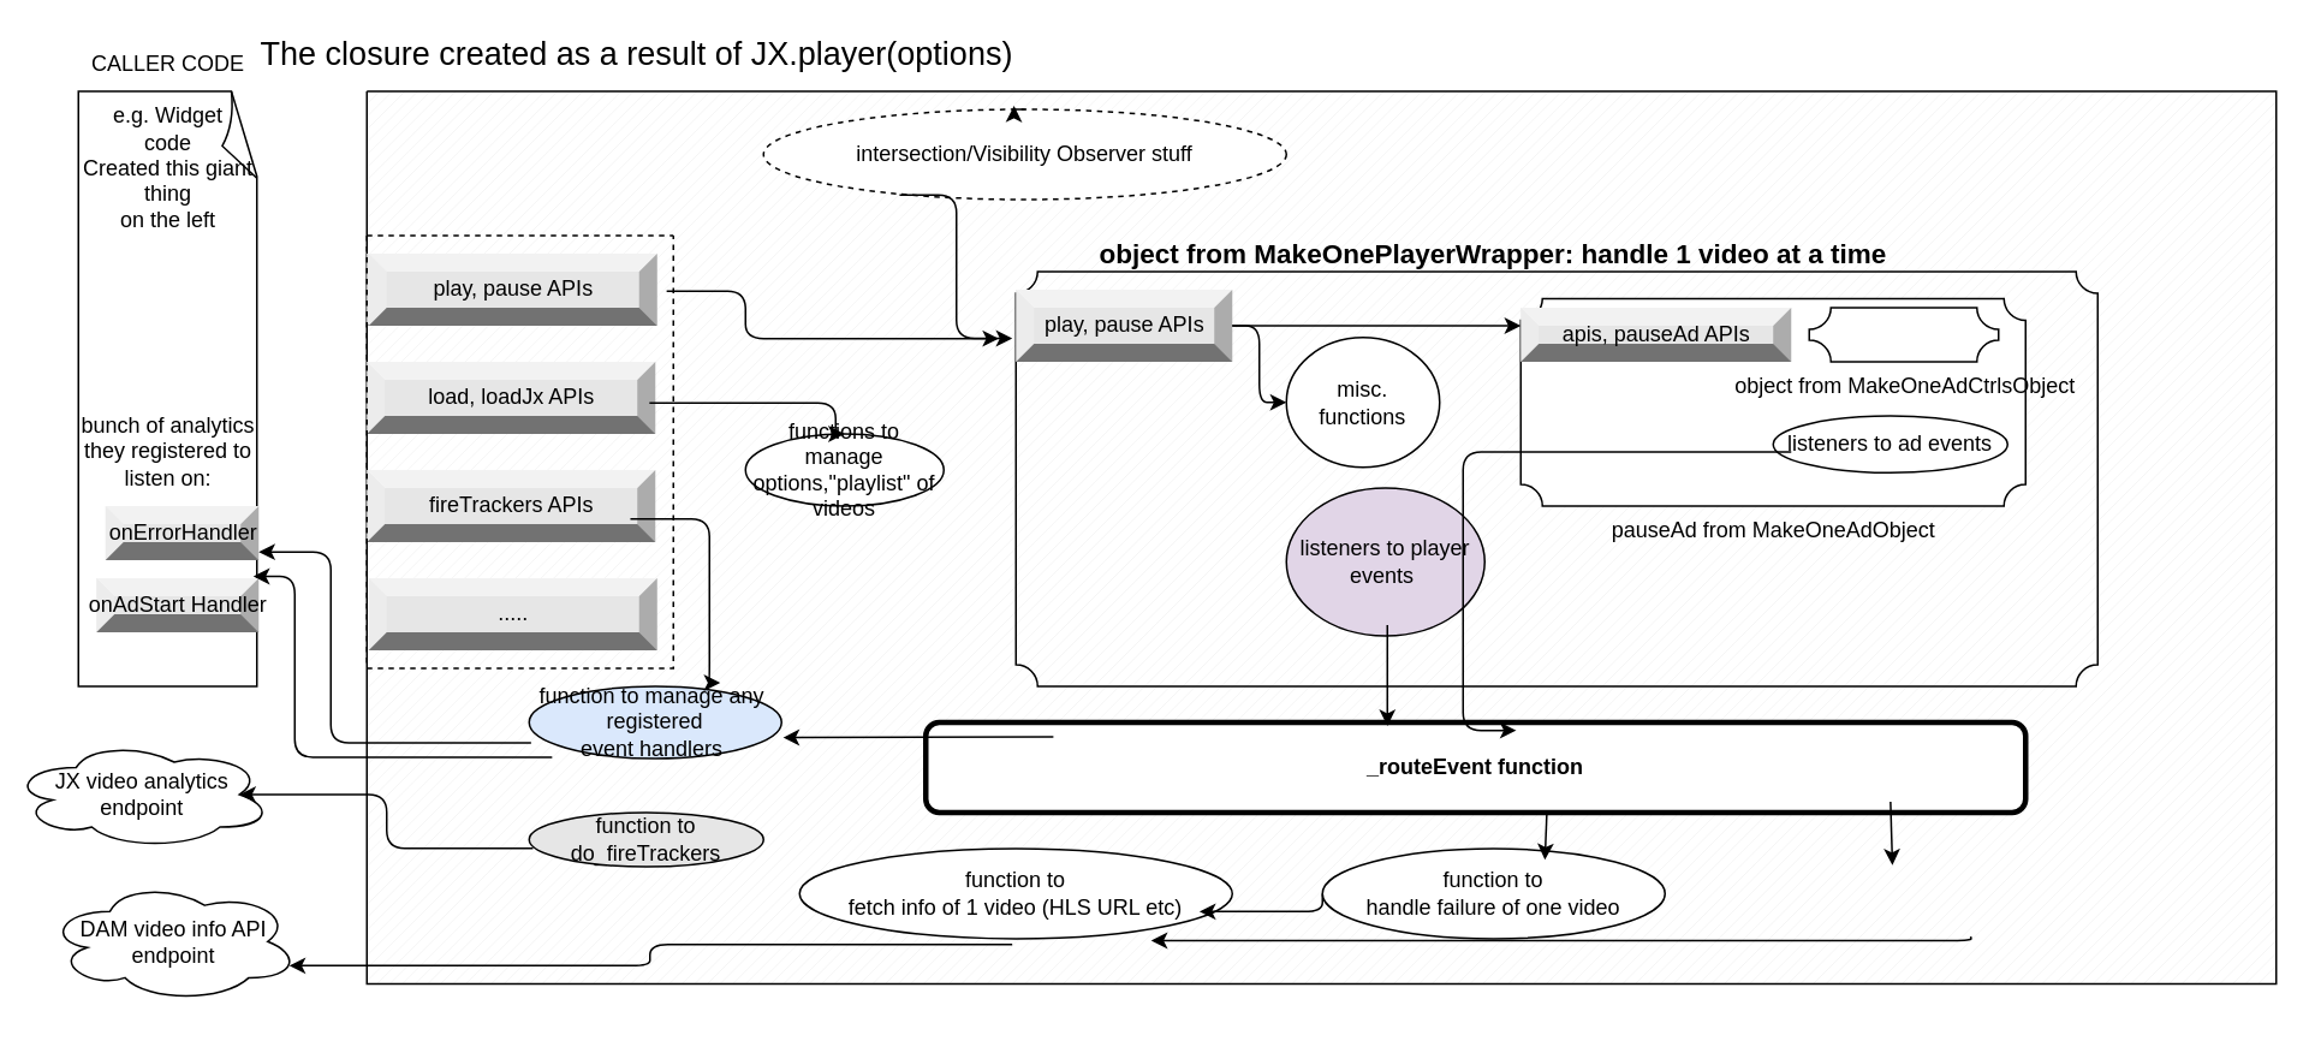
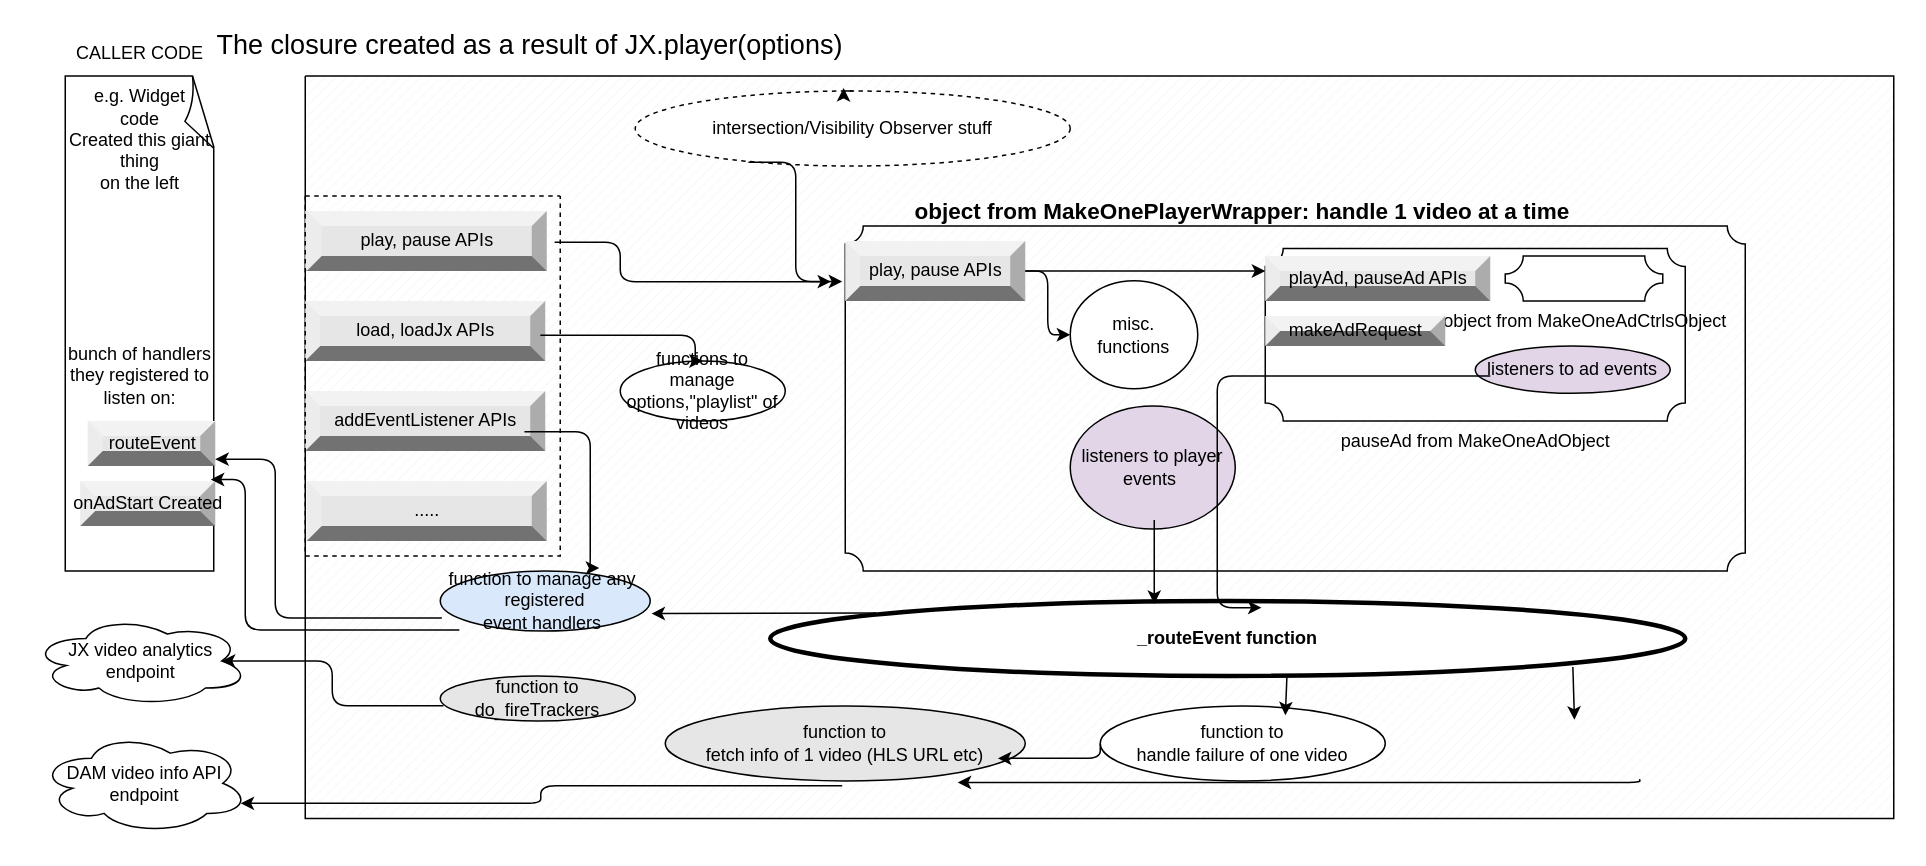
  <mxCell id="0" />
  <mxCell id="1" parent="0" />
  <mxCell id="2" value="" style="verticalLabelPosition=bottom;verticalAlign=top;html=1;shape=mxgraph.basic.patternFillRect;fillStyle=diag;step=5;fillStrokeWidth=0.2;fillStrokeColor=#dddddd;" parent="1" vertex="1"><mxGeometry x="203" y="50" width="1059" height="495" as="geometry" /></mxCell>
  <mxCell id="3" value="&lt;font style=&quot;font-size: 18px&quot;&gt;The closure created as a result of JX.player(options)&lt;/font&gt;" style="text;html=1;strokeColor=none;fillColor=none;align=center;verticalAlign=middle;whiteSpace=wrap;rounded=0;" parent="1" vertex="1"><mxGeometry x="113" y="20" width="480" height="20" as="geometry" /></mxCell>
  <mxCell id="4" value="load, loadJx apis" style="labelPosition=center;verticalLabelPosition=middle;align=center;html=1;shape=mxgraph.basic.shaded_button;dx=10;fillColor=#E6E6E6;strokeColor=none;" parent="1" vertex="1"><mxGeometry x="203" y="140" width="160" height="40" as="geometry" /></mxCell>
  <mxCell id="5" value="play, pause APIs" style="labelPosition=center;verticalLabelPosition=middle;align=center;html=1;shape=mxgraph.basic.shaded_button;dx=10;fillColor=#E6E6E6;strokeColor=none;" parent="1" vertex="1"><mxGeometry x="204" y="140" width="160" height="40" as="geometry" /></mxCell>
  <mxCell id="6" value="load, loadJx APIs" style="labelPosition=center;verticalLabelPosition=middle;align=center;html=1;shape=mxgraph.basic.shaded_button;dx=10;fillColor=#E6E6E6;strokeColor=none;" parent="1" vertex="1"><mxGeometry x="203" y="200" width="160" height="40" as="geometry" /></mxCell>
- <mxCell id="7" value="fireTrackers APIs" style="labelPosition=center;verticalLabelPosition=middle;align=center;html=1;shape=mxgraph.basic.shaded_button;dx=10;fillColor=#E6E6E6;strokeColor=none;" parent="1" vertex="1"><mxGeometry x="203" y="260" width="160" height="40" as="geometry" /></mxCell>
+ <mxCell id="7" value="addEventListener APIs" style="labelPosition=center;verticalLabelPosition=middle;align=center;html=1;shape=mxgraph.basic.shaded_button;dx=10;fillColor=#E6E6E6;strokeColor=none;" parent="1" vertex="1"><mxGeometry x="203" y="260" width="160" height="40" as="geometry" /></mxCell>
  <mxCell id="8" value="....." style="labelPosition=center;verticalLabelPosition=middle;align=center;html=1;shape=mxgraph.basic.shaded_button;dx=10;fillColor=#E6E6E6;strokeColor=none;" parent="1" vertex="1"><mxGeometry x="204" y="320" width="160" height="40" as="geometry" /></mxCell>
  <mxCell id="9" value="CALLER CODE&lt;br&gt;&lt;br&gt;e.g. Widget&lt;br&gt;code&lt;br&gt;Created this giant thing&lt;br&gt;on the left&lt;br&gt;&lt;br&gt;&lt;br&gt;&lt;br&gt;&lt;br&gt;&lt;br&gt;&lt;br&gt;&lt;br&gt;&lt;br&gt;&lt;br&gt;&lt;br&gt;&lt;br&gt;&lt;br&gt;&lt;br&gt;&lt;br&gt;&lt;br&gt;&lt;br&gt;&lt;br&gt;&lt;br&gt;&lt;br&gt;" style="whiteSpace=wrap;html=1;shape=mxgraph.basic.document;fillColor=none;" parent="1" vertex="1"><mxGeometry x="43" y="50" width="100" height="330" as="geometry" /></mxCell>
  <mxCell id="10" value="" style="verticalLabelPosition=bottom;verticalAlign=top;html=1;shape=mxgraph.basic.plaque;dx=6;fillColor=none;" parent="1" vertex="1"><mxGeometry x="563" y="150" width="600" height="230" as="geometry" /></mxCell>
  <mxCell id="11" value="play, pause APIs" style="labelPosition=center;verticalLabelPosition=middle;align=center;html=1;shape=mxgraph.basic.shaded_button;dx=10;fillColor=#E6E6E6;strokeColor=none;" vertex="1" parent="1"><mxGeometry x="563" y="160" width="120" height="40" as="geometry" /></mxCell>
  <mxCell id="12" value="intersection/Visibility Observer stuff" style="ellipse;whiteSpace=wrap;html=1;align=center;newEdgeStyle={&quot;edgeStyle&quot;:&quot;entityRelationEdgeStyle&quot;,&quot;startArrow&quot;:&quot;none&quot;,&quot;endArrow&quot;:&quot;none&quot;,&quot;segment&quot;:10,&quot;curved&quot;:1};treeFolding=1;treeMoving=1;dashed=1;" vertex="1" parent="1"><mxGeometry x="423" y="60" width="290" height="50" as="geometry" /></mxCell>
- <mxCell id="13" value="&lt;b&gt;_routeEvent function&lt;/b&gt;" style="whiteSpace=wrap;html=1;align=center;newEdgeStyle={&quot;edgeStyle&quot;:&quot;entityRelationEdgeStyle&quot;,&quot;startArrow&quot;:&quot;none&quot;,&quot;endArrow&quot;:&quot;none&quot;,&quot;segment&quot;:10,&quot;curved&quot;:1};treeFolding=1;treeMoving=1;strokeWidth=3;rounded=1;" vertex="1" parent="1"><mxGeometry x="513" y="400" width="610" height="50" as="geometry" /></mxCell>
+ <mxCell id="13" value="&lt;b&gt;_routeEvent function&lt;/b&gt;" style="ellipse;whiteSpace=wrap;html=1;align=center;newEdgeStyle={&quot;edgeStyle&quot;:&quot;entityRelationEdgeStyle&quot;,&quot;startArrow&quot;:&quot;none&quot;,&quot;endArrow&quot;:&quot;none&quot;,&quot;segment&quot;:10,&quot;curved&quot;:1};treeFolding=1;treeMoving=1;strokeWidth=3;" vertex="1" parent="1"><mxGeometry x="513" y="400" width="610" height="50" as="geometry" /></mxCell>
  <mxCell id="14" style="edgeStyle=orthogonalEdgeStyle;rounded=0;orthogonalLoop=1;jettySize=auto;html=1;exitX=0.5;exitY=0;exitDx=0;exitDy=0;entryX=0.479;entryY=-0.04;entryDx=0;entryDy=0;entryPerimeter=0;" edge="1" parent="1" source="12" target="12"><mxGeometry relative="1" as="geometry" /></mxCell>
  <mxCell id="15" value="listeners to player events&amp;nbsp;" style="ellipse;whiteSpace=wrap;html=1;align=center;newEdgeStyle={&quot;edgeStyle&quot;:&quot;entityRelationEdgeStyle&quot;,&quot;startArrow&quot;:&quot;none&quot;,&quot;endArrow&quot;:&quot;none&quot;,&quot;segment&quot;:10,&quot;curved&quot;:1};treeFolding=1;treeMoving=1;fillColor=#e1d5e7;" vertex="1" parent="1"><mxGeometry x="713" y="270" width="110" height="82" as="geometry" /></mxCell>
  <mxCell id="16" value="pauseAd from MakeOneAdObject" style="verticalLabelPosition=bottom;verticalAlign=top;html=1;shape=mxgraph.basic.plaque;dx=6;" vertex="1" parent="1"><mxGeometry x="843" y="165" width="280" height="115" as="geometry" /></mxCell>
  <mxCell id="17" value="object from MakeOneAdCtrlsObject" style="verticalLabelPosition=bottom;verticalAlign=top;html=1;shape=mxgraph.basic.plaque;dx=6;" vertex="1" parent="1"><mxGeometry x="1003" y="170" width="105" height="30" as="geometry" /></mxCell>
  <mxCell id="18" value="" style="swimlane;startSize=0;dashed=1;" vertex="1" parent="1"><mxGeometry x="203" y="130" width="170" height="240" as="geometry" /></mxCell>
  <mxCell id="19" value="" style="edgeStyle=elbowEdgeStyle;elbow=horizontal;endArrow=classic;html=1;exitX=0.279;exitY=0.116;exitDx=0;exitDy=0;exitPerimeter=0;entryX=-0.017;entryY=0.675;entryDx=0;entryDy=0;entryPerimeter=0;" edge="1" parent="1" source="2" target="11"><mxGeometry width="50" height="50" relative="1" as="geometry"><mxPoint x="623" y="300" as="sourcePoint" /><mxPoint x="673" y="250" as="targetPoint" /></mxGeometry></mxCell>
- <mxCell id="20" value="apis, pauseAd APIs" style="labelPosition=center;verticalLabelPosition=middle;align=center;html=1;shape=mxgraph.basic.shaded_button;dx=10;fillColor=#E6E6E6;strokeColor=none;dashed=1;" vertex="1" parent="1"><mxGeometry x="843" y="170" width="150" height="30" as="geometry" /></mxCell>
+ <mxCell id="20" value="playAd, pauseAd APIs" style="labelPosition=center;verticalLabelPosition=middle;align=center;html=1;shape=mxgraph.basic.shaded_button;dx=10;fillColor=#E6E6E6;strokeColor=none;dashed=1;" vertex="1" parent="1"><mxGeometry x="843" y="170" width="150" height="30" as="geometry" /></mxCell>
+ <mxCell id="21" value="makeAdRequest" style="labelPosition=center;verticalLabelPosition=middle;align=center;html=1;shape=mxgraph.basic.shaded_button;dx=10;fillColor=#E6E6E6;strokeColor=none;dashed=1;" vertex="1" parent="1"><mxGeometry x="843" y="210" width="120" height="20" as="geometry" /></mxCell>
  <mxCell id="22" value="misc.&lt;br&gt;functions" style="ellipse;whiteSpace=wrap;html=1;align=center;newEdgeStyle={&quot;edgeStyle&quot;:&quot;entityRelationEdgeStyle&quot;,&quot;startArrow&quot;:&quot;none&quot;,&quot;endArrow&quot;:&quot;none&quot;,&quot;segment&quot;:10,&quot;curved&quot;:1};treeFolding=1;treeMoving=1;" vertex="1" parent="1"><mxGeometry x="713" y="186.5" width="85" height="72" as="geometry" /></mxCell>
  <mxCell id="23" value="" style="edgeStyle=elbowEdgeStyle;elbow=horizontal;endArrow=classic;html=1;" edge="1" parent="1" source="11" target="22"><mxGeometry width="50" height="50" relative="1" as="geometry"><mxPoint x="643" y="320" as="sourcePoint" /><mxPoint x="693" y="270" as="targetPoint" /></mxGeometry></mxCell>
  <mxCell id="24" value="" style="edgeStyle=elbowEdgeStyle;elbow=horizontal;endArrow=classic;html=1;" edge="1" parent="1" target="20"><mxGeometry width="50" height="50" relative="1" as="geometry"><mxPoint x="683" y="180" as="sourcePoint" /><mxPoint x="693" y="270" as="targetPoint" /><Array as="points"><mxPoint x="773" y="180" /></Array></mxGeometry></mxCell>
  <mxCell id="25" value="&lt;b&gt;&lt;font style=&quot;font-size: 15px&quot;&gt;object from MakeOnePlayerWrapper: handle 1 video at a time&lt;/font&gt;&lt;/b&gt;" style="text;html=1;strokeColor=none;fillColor=none;align=center;verticalAlign=middle;whiteSpace=wrap;rounded=0;dashed=1;" vertex="1" parent="1"><mxGeometry x="533" y="130" width="590" height="20" as="geometry" /></mxCell>
- <mxCell id="26" value="function to &lt;br&gt;fetch info of 1 video (HLS URL etc)" style="ellipse;whiteSpace=wrap;html=1;" vertex="1" parent="1"><mxGeometry x="443" y="470" width="240" height="50" as="geometry" /></mxCell>
+ <mxCell id="26" value="function to &lt;br&gt;fetch info of 1 video (HLS URL etc)" style="ellipse;whiteSpace=wrap;html=1;fillColor=#e6e6e6;" vertex="1" parent="1"><mxGeometry x="443" y="470" width="240" height="50" as="geometry" /></mxCell>
  <mxCell id="27" value="function to&lt;br&gt;handle failure of one video" style="ellipse;whiteSpace=wrap;html=1;" vertex="1" parent="1"><mxGeometry x="733" y="470" width="190" height="50" as="geometry" /></mxCell>
  <mxCell id="28" value="DAM video info API&lt;br&gt;endpoint" style="ellipse;shape=cloud;whiteSpace=wrap;html=1;" vertex="1" parent="1"><mxGeometry x="25.5" y="488" width="140" height="67" as="geometry" /></mxCell>
  <mxCell id="29" value="" style="edgeStyle=elbowEdgeStyle;elbow=horizontal;endArrow=classic;html=1;entryX=0.96;entryY=0.7;entryDx=0;entryDy=0;entryPerimeter=0;exitX=0.338;exitY=0.956;exitDx=0;exitDy=0;exitPerimeter=0;" edge="1" parent="1" source="2" target="28"><mxGeometry width="50" height="50" relative="1" as="geometry"><mxPoint x="523" y="490" as="sourcePoint" /><mxPoint x="573" y="440" as="targetPoint" /></mxGeometry></mxCell>
- <mxCell id="30" value="JX video analytics&lt;br&gt;endpoint" style="ellipse;shape=cloud;whiteSpace=wrap;html=1;" vertex="1" parent="1"><mxGeometry x="5.5" y="410" width="145" height="60" as="geometry" /></mxCell>
+ <mxCell id="30" value="JX video analytics&lt;br&gt;endpoint" style="ellipse;shape=cloud;whiteSpace=wrap;html=1;" vertex="1" parent="1"><mxGeometry x="20.5" y="410" width="145" height="60" as="geometry" /></mxCell>
  <mxCell id="31" value="function to do_fireTrackers" style="ellipse;whiteSpace=wrap;html=1;fillColor=#e6e6e6;" vertex="1" parent="1"><mxGeometry x="293" y="450" width="130" height="30" as="geometry" /></mxCell>
  <mxCell id="32" value="" style="edgeStyle=elbowEdgeStyle;elbow=horizontal;endArrow=classic;html=1;entryX=0.875;entryY=0.5;entryDx=0;entryDy=0;entryPerimeter=0;exitX=0.087;exitY=0.848;exitDx=0;exitDy=0;exitPerimeter=0;" edge="1" parent="1" source="2" target="30"><mxGeometry width="50" height="50" relative="1" as="geometry"><mxPoint x="523" y="480" as="sourcePoint" /><mxPoint x="573" y="430" as="targetPoint" /></mxGeometry></mxCell>
- <mxCell id="33" value="listeners to ad events" style="ellipse;whiteSpace=wrap;html=1;strokeWidth=1;" vertex="1" parent="1"><mxGeometry x="983" y="230" width="130" height="31.5" as="geometry" /></mxCell>
+ <mxCell id="33" value="listeners to ad events" style="ellipse;whiteSpace=wrap;html=1;strokeWidth=1;fillColor=#e1d5e7;" vertex="1" parent="1"><mxGeometry x="983" y="230" width="130" height="31.5" as="geometry" /></mxCell>
  <mxCell id="34" value="" style="edgeStyle=elbowEdgeStyle;elbow=horizontal;endArrow=classic;html=1;entryX=0.602;entryY=0.716;entryDx=0;entryDy=0;entryPerimeter=0;" edge="1" parent="1" target="2"><mxGeometry width="50" height="50" relative="1" as="geometry"><mxPoint x="993" y="250" as="sourcePoint" /><mxPoint x="513" y="380" as="targetPoint" /><Array as="points"><mxPoint x="811" y="320" /><mxPoint x="783" y="360" /><mxPoint x="793" y="280" /></Array></mxGeometry></mxCell>
  <mxCell id="35" value="function to manage any&amp;nbsp;&lt;br&gt;registered&lt;br&gt;event handlers&amp;nbsp;" style="ellipse;whiteSpace=wrap;html=1;strokeWidth=1;fillColor=#dae8fc;" vertex="1" parent="1"><mxGeometry x="293" y="380" width="140" height="40" as="geometry" /></mxCell>
  <mxCell id="36" value="" style="edgeStyle=elbowEdgeStyle;elbow=horizontal;endArrow=classic;html=1;entryX=0.218;entryY=0.724;entryDx=0;entryDy=0;entryPerimeter=0;exitX=0.116;exitY=0.16;exitDx=0;exitDy=0;exitPerimeter=0;" edge="1" parent="1" source="13" target="2"><mxGeometry width="50" height="50" relative="1" as="geometry"><mxPoint x="463" y="380" as="sourcePoint" /><mxPoint x="513" y="330" as="targetPoint" /><Array as="points"><mxPoint x="583" y="400" /></Array></mxGeometry></mxCell>
- <mxCell id="37" value="onErrorHandler" style="labelPosition=center;verticalLabelPosition=middle;align=center;html=1;shape=mxgraph.basic.shaded_button;dx=10;fillColor=#E6E6E6;strokeColor=none;" vertex="1" parent="1"><mxGeometry x="58" y="280" width="85" height="30" as="geometry" /></mxCell>
- <mxCell id="38" value="onAdStart Handler" style="labelPosition=center;verticalLabelPosition=middle;align=center;html=1;shape=mxgraph.basic.shaded_button;dx=10;fillColor=#E6E6E6;strokeColor=none;" vertex="1" parent="1"><mxGeometry x="53" y="320" width="90" height="30" as="geometry" /></mxCell>
- <mxCell id="39" value="bunch of analytics they registered to&lt;br&gt;listen on:" style="text;html=1;strokeColor=none;fillColor=none;align=center;verticalAlign=middle;whiteSpace=wrap;rounded=0;" vertex="1" parent="1"><mxGeometry x="43" y="214.25" width="100" height="71.5" as="geometry" /></mxCell>
+ <mxCell id="37" value="routeEvent" style="labelPosition=center;verticalLabelPosition=middle;align=center;html=1;shape=mxgraph.basic.shaded_button;dx=10;fillColor=#E6E6E6;strokeColor=none;" vertex="1" parent="1"><mxGeometry x="58" y="280" width="85" height="30" as="geometry" /></mxCell>
+ <mxCell id="38" value="onAdStart Created" style="labelPosition=center;verticalLabelPosition=middle;align=center;html=1;shape=mxgraph.basic.shaded_button;dx=10;fillColor=#E6E6E6;strokeColor=none;" vertex="1" parent="1"><mxGeometry x="53" y="320" width="90" height="30" as="geometry" /></mxCell>
+ <mxCell id="39" value="bunch of handlers they registered to&lt;br&gt;listen on:" style="text;html=1;strokeColor=none;fillColor=none;align=center;verticalAlign=middle;whiteSpace=wrap;rounded=0;" vertex="1" parent="1"><mxGeometry x="43" y="214.25" width="100" height="71.5" as="geometry" /></mxCell>
  <mxCell id="40" value="" style="edgeStyle=elbowEdgeStyle;elbow=horizontal;endArrow=classic;html=1;entryX=1;entryY=0.774;entryDx=0;entryDy=0;entryPerimeter=0;exitX=0.086;exitY=0.73;exitDx=0;exitDy=0;exitPerimeter=0;" edge="1" parent="1" source="2" target="9"><mxGeometry width="50" height="50" relative="1" as="geometry"><mxPoint x="463" y="390" as="sourcePoint" /><mxPoint x="513" y="340" as="targetPoint" /><Array as="points"><mxPoint x="183" y="405" /></Array></mxGeometry></mxCell>
  <mxCell id="41" value="" style="edgeStyle=elbowEdgeStyle;elbow=horizontal;endArrow=classic;html=1;entryX=0.967;entryY=-0.033;entryDx=0;entryDy=0;entryPerimeter=0;exitX=0.097;exitY=0.746;exitDx=0;exitDy=0;exitPerimeter=0;" edge="1" parent="1" source="2" target="38"><mxGeometry width="50" height="50" relative="1" as="geometry"><mxPoint x="463" y="390" as="sourcePoint" /><mxPoint x="513" y="340" as="targetPoint" /><Array as="points"><mxPoint x="163" y="390" /></Array></mxGeometry></mxCell>
  <mxCell id="42" value="functions to manage&lt;br&gt;options,&quot;playlist&quot; of videos" style="ellipse;whiteSpace=wrap;html=1;strokeWidth=1;" vertex="1" parent="1"><mxGeometry x="413" y="240" width="110" height="40" as="geometry" /></mxCell>
  <mxCell id="43" value="" style="edgeStyle=elbowEdgeStyle;elbow=horizontal;endArrow=classic;html=1;entryX=0.331;entryY=0.277;entryDx=0;entryDy=0;entryPerimeter=0;exitX=0.157;exitY=0.224;exitDx=0;exitDy=0;exitPerimeter=0;" edge="1" parent="1" source="2" target="2"><mxGeometry width="50" height="50" relative="1" as="geometry"><mxPoint x="423" y="270" as="sourcePoint" /><mxPoint x="473" y="220" as="targetPoint" /><Array as="points"><mxPoint x="413" y="190" /><mxPoint x="413" y="161" /></Array></mxGeometry></mxCell>
  <mxCell id="44" value="" style="edgeStyle=elbowEdgeStyle;elbow=horizontal;endArrow=classic;html=1;entryX=0.5;entryY=0;entryDx=0;entryDy=0;exitX=0.148;exitY=0.349;exitDx=0;exitDy=0;exitPerimeter=0;" edge="1" parent="1" source="2" target="42"><mxGeometry width="50" height="50" relative="1" as="geometry"><mxPoint x="423" y="350" as="sourcePoint" /><mxPoint x="473" y="300" as="targetPoint" /><Array as="points"><mxPoint x="463" y="223" /></Array></mxGeometry></mxCell>
  <mxCell id="45" value="" style="edgeStyle=elbowEdgeStyle;elbow=horizontal;endArrow=classic;html=1;exitX=0.138;exitY=0.479;exitDx=0;exitDy=0;exitPerimeter=0;entryX=0.757;entryY=-0.05;entryDx=0;entryDy=0;entryPerimeter=0;" edge="1" parent="1" source="2" target="35"><mxGeometry width="50" height="50" relative="1" as="geometry"><mxPoint x="423" y="350" as="sourcePoint" /><mxPoint x="473" y="300" as="targetPoint" /><Array as="points"><mxPoint x="393" y="280" /></Array></mxGeometry></mxCell>
  <mxCell id="46" value="" style="edgeStyle=elbowEdgeStyle;elbow=horizontal;endArrow=classic;html=1;entryX=0.534;entryY=0.711;entryDx=0;entryDy=0;entryPerimeter=0;" edge="1" parent="1" target="2"><mxGeometry width="50" height="50" relative="1" as="geometry"><mxPoint x="769" y="346" as="sourcePoint" /><mxPoint x="473" y="300" as="targetPoint" /></mxGeometry></mxCell>
  <mxCell id="47" value="" style="edgeStyle=elbowEdgeStyle;elbow=horizontal;endArrow=classic;html=1;entryX=0.617;entryY=0.861;entryDx=0;entryDy=0;entryPerimeter=0;exitX=0.618;exitY=0.808;exitDx=0;exitDy=0;exitPerimeter=0;" edge="1" parent="1" source="2" target="2"><mxGeometry width="50" height="50" relative="1" as="geometry"><mxPoint x="423" y="350" as="sourcePoint" /><mxPoint x="473" y="300" as="targetPoint" /></mxGeometry></mxCell>
  <mxCell id="48" value="" style="edgeStyle=elbowEdgeStyle;elbow=horizontal;endArrow=classic;html=1;entryX=0.799;entryY=0.867;entryDx=0;entryDy=0;entryPerimeter=0;exitX=0.798;exitY=0.796;exitDx=0;exitDy=0;exitPerimeter=0;" edge="1" parent="1" source="2" target="2"><mxGeometry width="50" height="50" relative="1" as="geometry"><mxPoint x="423" y="350" as="sourcePoint" /><mxPoint x="473" y="300" as="targetPoint" /></mxGeometry></mxCell>
  <mxCell id="49" value="" style="edgeStyle=elbowEdgeStyle;elbow=horizontal;endArrow=classic;html=1;entryX=0.436;entryY=0.919;entryDx=0;entryDy=0;entryPerimeter=0;exitX=0;exitY=0.5;exitDx=0;exitDy=0;" edge="1" parent="1" source="27" target="2"><mxGeometry width="50" height="50" relative="1" as="geometry"><mxPoint x="423" y="350" as="sourcePoint" /><mxPoint x="473" y="300" as="targetPoint" /><Array as="points"><mxPoint x="733" y="505" /></Array></mxGeometry></mxCell>
  <mxCell id="50" value="" style="edgeStyle=elbowEdgeStyle;elbow=horizontal;endArrow=classic;html=1;exitX=0.84;exitY=0.947;exitDx=0;exitDy=0;exitPerimeter=0;" edge="1" parent="1" source="2"><mxGeometry width="50" height="50" relative="1" as="geometry"><mxPoint x="423" y="420" as="sourcePoint" /><mxPoint x="638" y="521" as="targetPoint" /><Array as="points"><mxPoint x="1093" y="540" /><mxPoint x="1013" y="540" /><mxPoint x="793" y="530" /><mxPoint x="1093" y="550" /><mxPoint x="653" y="530" /><mxPoint x="773" y="530" /><mxPoint x="943" y="529" /><mxPoint x="953" y="540" /><mxPoint x="733" y="540" /><mxPoint x="653" y="530" /><mxPoint x="1082" y="521" /></Array></mxGeometry></mxCell>
